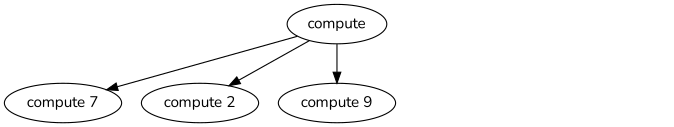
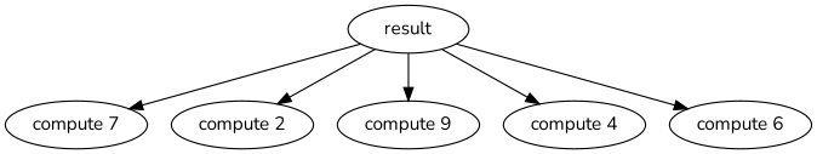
  digraph {
    fontname=Nunito
    node [fontname=Nunito]
    edge [fontname=Nunito]
    n1 [label="compute 7"]
-   result [label=compute]
+   result
    "compute 2"
    n4 [label="compute 9"]
+   "compute 4"
+   "compute 6"
    result -> n1
    result -> "compute 2"
    result -> n4
+   result -> "compute 4"
+   result -> "compute 6"
  }
